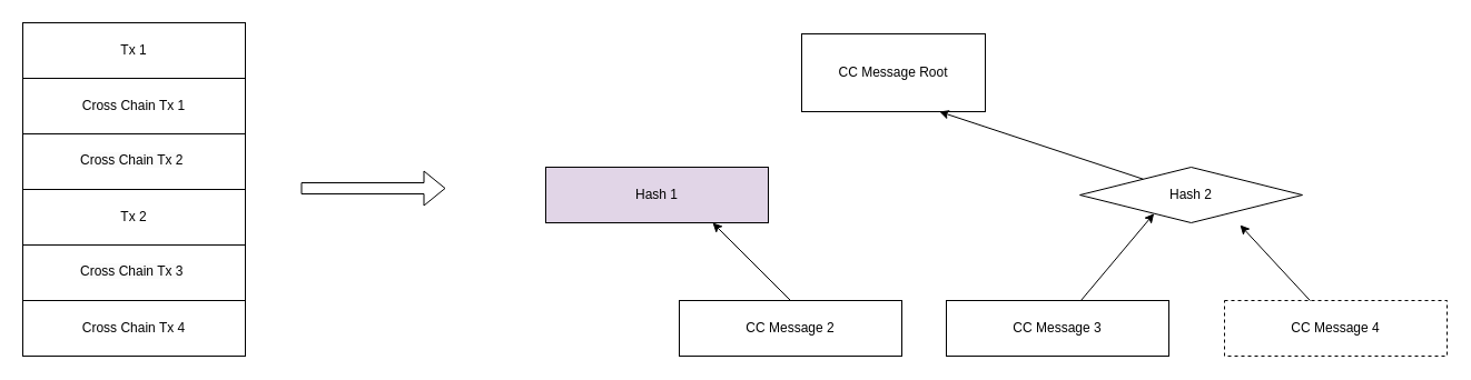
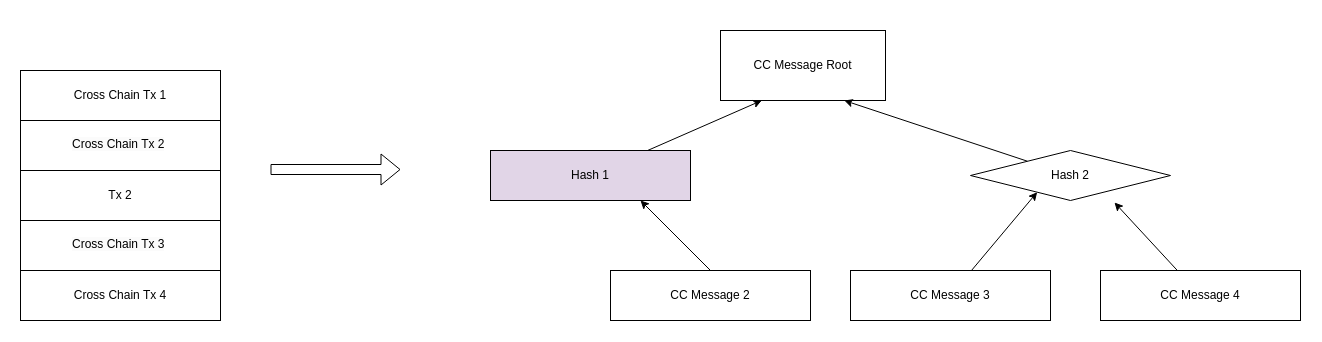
  <mxCell id="0" />
  <mxCell id="1" parent="0" />
- <mxCell id="2" value="Tx 1" style="rounded=0;whiteSpace=wrap;html=1;" vertex="1" parent="1"><mxGeometry x="20" y="20" width="200" height="50" as="geometry" /></mxCell>
  <mxCell id="3" value="Cross Chain Tx 1" style="rounded=0;whiteSpace=wrap;html=1;" vertex="1" parent="1"><mxGeometry x="20" y="70" width="200" height="50" as="geometry" /></mxCell>
  <mxCell id="4" value="" style="rounded=0;whiteSpace=wrap;html=1;" vertex="1" parent="1"><mxGeometry x="20" y="120" width="200" height="50" as="geometry" /></mxCell>
  <mxCell id="5" value="Tx 2" style="rounded=0;whiteSpace=wrap;html=1;" vertex="1" parent="1"><mxGeometry x="20" y="170" width="200" height="50" as="geometry" /></mxCell>
  <mxCell id="6" value="" style="rounded=0;whiteSpace=wrap;html=1;" vertex="1" parent="1"><mxGeometry x="20" y="220" width="200" height="50" as="geometry" /></mxCell>
  <mxCell id="7" value="Cross Chain Tx 4" style="rounded=0;whiteSpace=wrap;html=1;" vertex="1" parent="1"><mxGeometry x="20" y="270" width="200" height="50" as="geometry" /></mxCell>
  <mxCell id="8" value="&lt;span style=&quot;color: rgb(0, 0, 0); font-family: Helvetica; font-size: 12px; font-style: normal; font-variant-ligatures: normal; font-variant-caps: normal; font-weight: 400; letter-spacing: normal; orphans: 2; text-align: center; text-indent: 0px; text-transform: none; widows: 2; word-spacing: 0px; -webkit-text-stroke-width: 0px; white-space: normal; background-color: rgb(251, 251, 251); text-decoration-thickness: initial; text-decoration-style: initial; text-decoration-color: initial; display: inline !important; float: none;&quot;&gt;Cross Chain Tx 2&lt;/span&gt;" style="text;whiteSpace=wrap;html=1;" vertex="1" parent="1"><mxGeometry x="70" y="130" width="130" height="40" as="geometry" /></mxCell>
  <mxCell id="9" value="&lt;span style=&quot;color: rgb(0, 0, 0); font-family: Helvetica; font-size: 12px; font-style: normal; font-variant-ligatures: normal; font-variant-caps: normal; font-weight: 400; letter-spacing: normal; orphans: 2; text-align: center; text-indent: 0px; text-transform: none; widows: 2; word-spacing: 0px; -webkit-text-stroke-width: 0px; white-space: normal; background-color: rgb(251, 251, 251); text-decoration-thickness: initial; text-decoration-style: initial; text-decoration-color: initial; display: inline !important; float: none;&quot;&gt;Cross Chain Tx 3&lt;/span&gt;" style="text;whiteSpace=wrap;html=1;" vertex="1" parent="1"><mxGeometry x="70" y="230" width="130" height="40" as="geometry" /></mxCell>
  <mxCell id="10" value="" style="shape=flexArrow;endArrow=classic;html=1;rounded=0;" edge="1" parent="1"><mxGeometry width="50" height="50" relative="1" as="geometry"><mxPoint x="270" y="169" as="sourcePoint" /><mxPoint x="400" y="169" as="targetPoint" /></mxGeometry></mxCell>
  <mxCell id="11" value="CC Message Root" style="rounded=0;whiteSpace=wrap;html=1;" vertex="1" parent="1"><mxGeometry x="720" y="30" width="165" height="70" as="geometry" /></mxCell>
  <mxCell id="12" style="rounded=0;orthogonalLoop=1;jettySize=auto;html=1;entryX=0.25;entryY=1;entryDx=0;entryDy=0;" edge="1" parent="1" source="13" target="20"><mxGeometry relative="1" as="geometry" /></mxCell>
  <mxCell id="13" value="CC Message 3" style="rounded=0;whiteSpace=wrap;html=1;" vertex="1" parent="1"><mxGeometry x="850" y="270" width="200" height="50" as="geometry" /></mxCell>
  <mxCell id="14" style="rounded=0;orthogonalLoop=1;jettySize=auto;html=1;exitX=0.5;exitY=0;exitDx=0;exitDy=0;entryX=0.75;entryY=1;entryDx=0;entryDy=0;" edge="1" parent="1" source="15" target="18"><mxGeometry relative="1" as="geometry" /></mxCell>
  <mxCell id="15" value="CC Message 2" style="rounded=0;whiteSpace=wrap;html=1;" vertex="1" parent="1"><mxGeometry x="610" y="270" width="200" height="50" as="geometry" /></mxCell>
- <mxCell id="16" value="CC Message 4" style="rounded=0;whiteSpace=wrap;html=1;dashed=1;" vertex="1" parent="1"><mxGeometry x="1100" y="270" width="200" height="50" as="geometry" /></mxCell>
+ <mxCell id="16" value="CC Message 4" style="rounded=0;whiteSpace=wrap;html=1;" vertex="1" parent="1"><mxGeometry x="1100" y="270" width="200" height="50" as="geometry" /></mxCell>
+ <mxCell id="17" style="rounded=0;orthogonalLoop=1;jettySize=auto;html=1;entryX=0.25;entryY=1;entryDx=0;entryDy=0;" edge="1" parent="1" source="18" target="11"><mxGeometry relative="1" as="geometry" /></mxCell>
  <mxCell id="18" value="Hash 1" style="rounded=0;whiteSpace=wrap;html=1;fillColor=#e1d5e7;" vertex="1" parent="1"><mxGeometry x="490" y="150" width="200" height="50" as="geometry" /></mxCell>
  <mxCell id="19" style="rounded=0;orthogonalLoop=1;jettySize=auto;html=1;entryX=0.75;entryY=1;entryDx=0;entryDy=0;" edge="1" parent="1" source="20" target="11"><mxGeometry relative="1" as="geometry" /></mxCell>
  <mxCell id="20" value="Hash 2" style="rhombus;whiteSpace=wrap;html=1;" vertex="1" parent="1"><mxGeometry x="970" y="150" width="200" height="50" as="geometry" /></mxCell>
  <mxCell id="21" style="rounded=0;orthogonalLoop=1;jettySize=auto;html=1;entryX=0.72;entryY=1.04;entryDx=0;entryDy=0;entryPerimeter=0;" edge="1" parent="1" source="16" target="20"><mxGeometry relative="1" as="geometry" /></mxCell>
